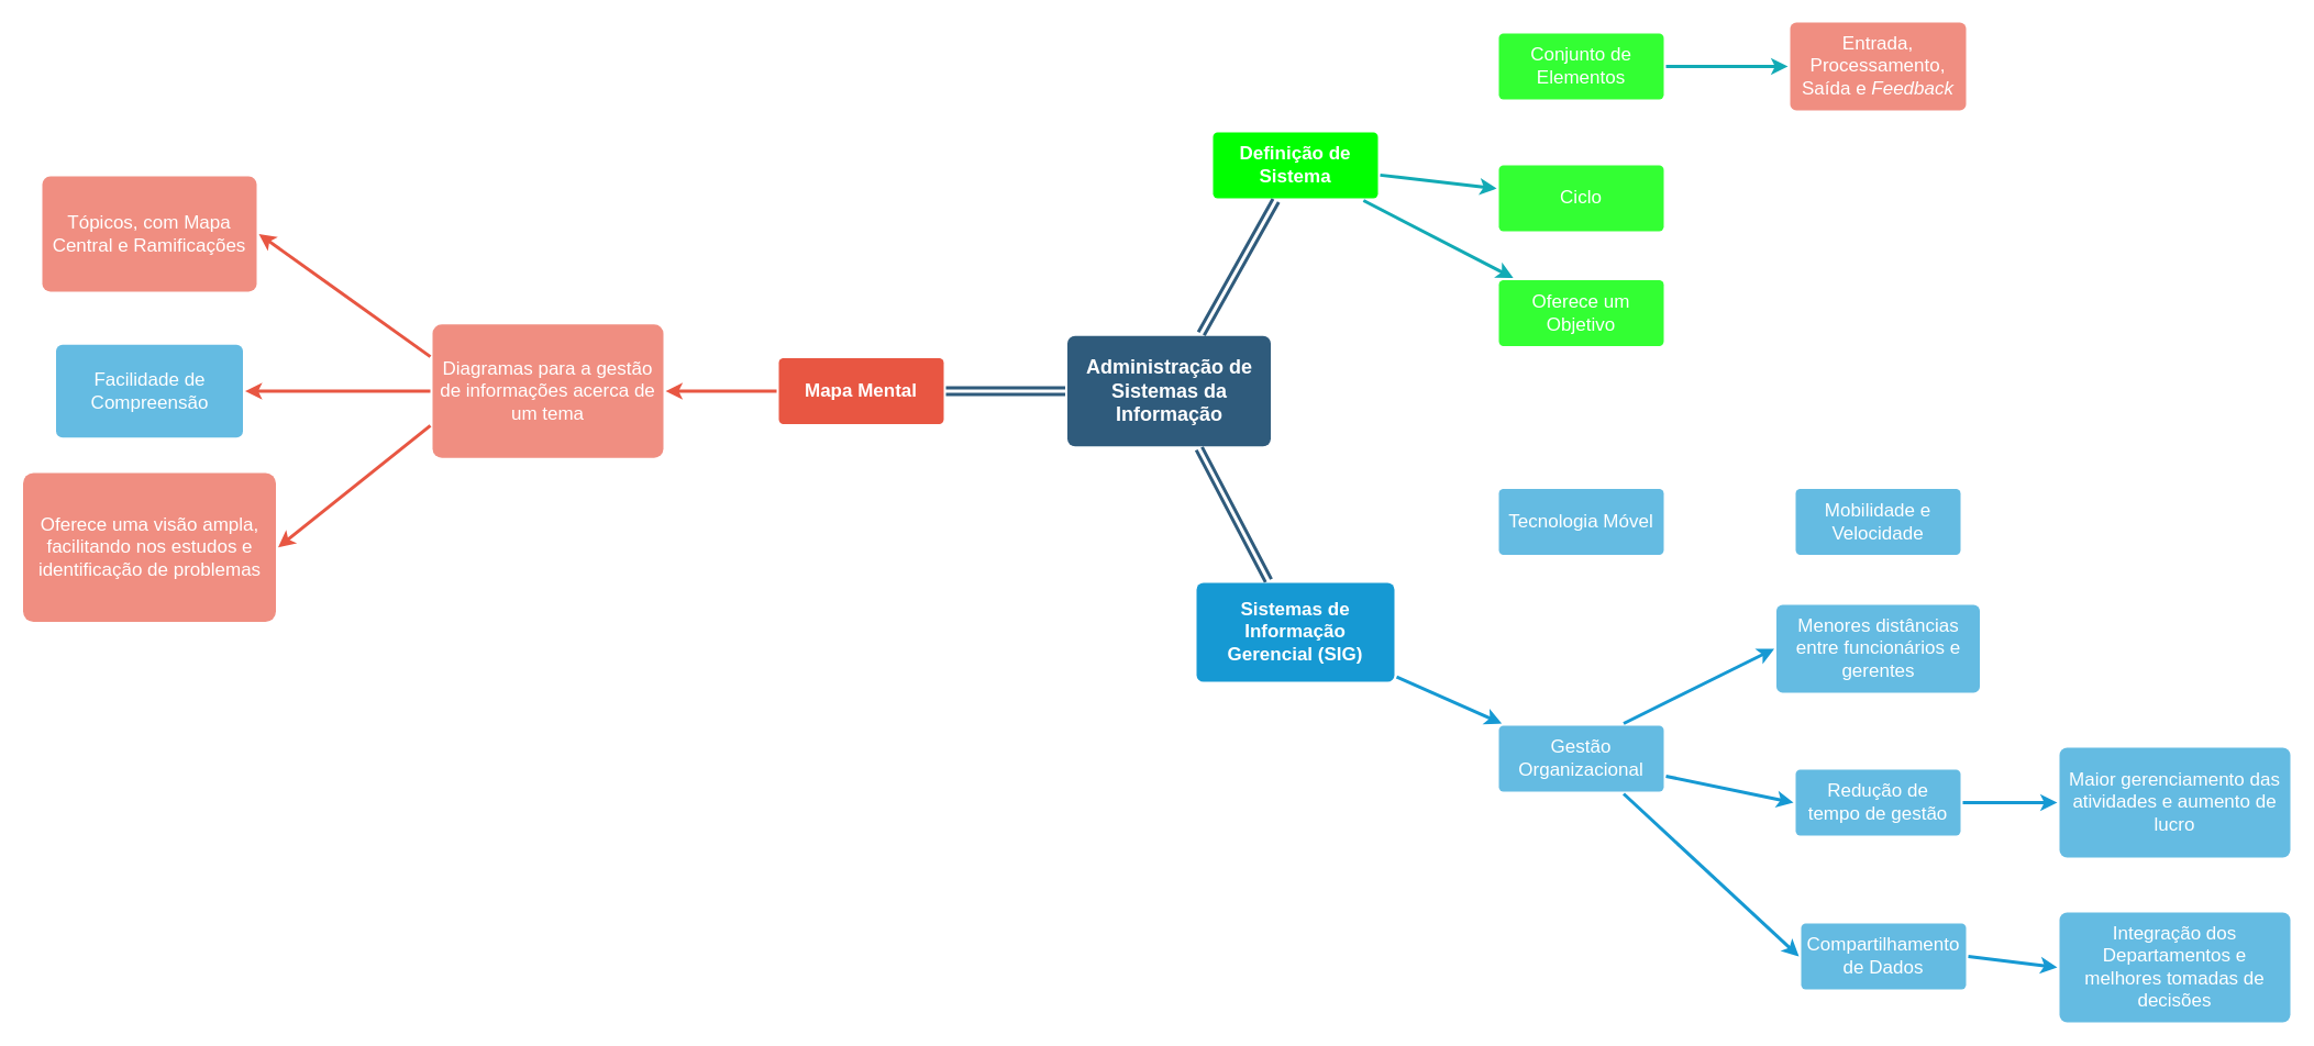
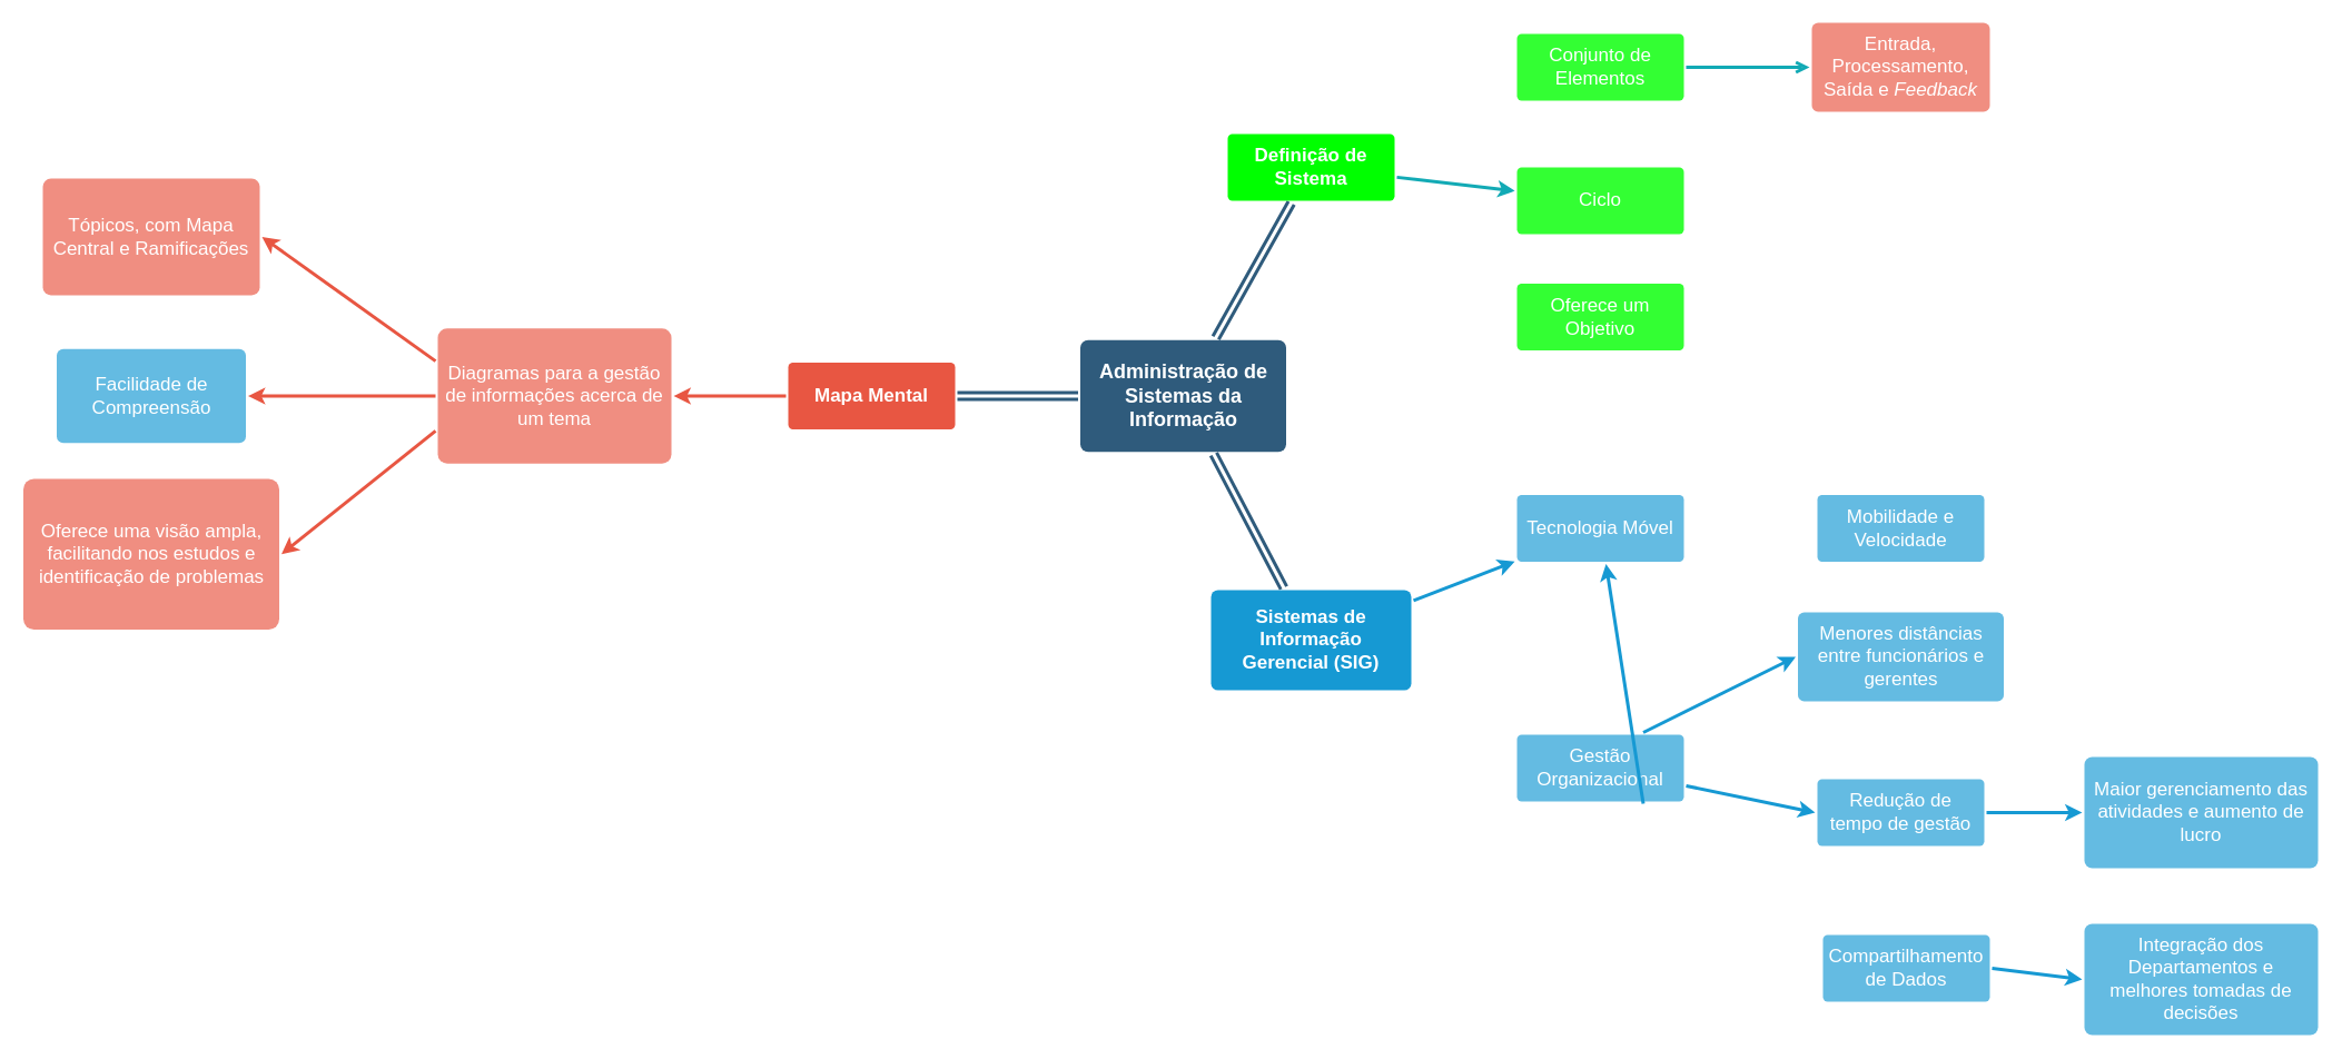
  <mxCell id="0" />
  <mxCell id="1" parent="0" />
  <mxCell id="2" value="" style="edgeStyle=none;rounded=0;jumpStyle=none;html=1;shadow=0;labelBackgroundColor=none;startArrow=none;startFill=0;endArrow=classic;endFill=1;jettySize=auto;orthogonalLoop=1;strokeColor=#2F5B7C;strokeWidth=3;fontFamily=Helvetica;fontSize=16;fontColor=#23445D;spacing=5;shape=link;" parent="1" source="5" target="15" edge="1"><mxGeometry relative="1" as="geometry" /></mxCell>
  <mxCell id="3" value="" style="edgeStyle=none;rounded=0;jumpStyle=none;html=1;shadow=0;labelBackgroundColor=none;startArrow=none;startFill=0;endArrow=classic;endFill=1;jettySize=auto;orthogonalLoop=1;strokeColor=#2F5B7C;strokeWidth=3;fontFamily=Helvetica;fontSize=16;fontColor=#23445D;spacing=5;shape=link;" parent="1" source="5" target="11" edge="1"><mxGeometry relative="1" as="geometry" /></mxCell>
  <mxCell id="4" value="" style="edgeStyle=none;rounded=0;jumpStyle=none;html=1;shadow=0;labelBackgroundColor=none;startArrow=none;startFill=0;endArrow=classic;endFill=1;jettySize=auto;orthogonalLoop=1;strokeColor=#2F5B7C;strokeWidth=3;fontFamily=Helvetica;fontSize=16;fontColor=#23445D;spacing=5;shape=link;" parent="1" source="5" target="7" edge="1"><mxGeometry relative="1" as="geometry" /></mxCell>
  <mxCell id="5" value="Administração de Sistemas da Informação" style="rounded=1;whiteSpace=wrap;html=1;shadow=0;labelBackgroundColor=none;strokeColor=none;strokeWidth=3;fillColor=#2F5B7C;fontFamily=Helvetica;fontSize=18;fontColor=#FFFFFF;align=center;fontStyle=1;spacing=5;arcSize=7;perimeterSpacing=2;" parent="1" vertex="1"><mxGeometry x="970.5" y="305.25" width="185" height="100.5" as="geometry" /></mxCell>
  <mxCell id="6" value="" style="edgeStyle=none;rounded=1;jumpStyle=none;html=1;shadow=0;labelBackgroundColor=none;startArrow=none;startFill=0;jettySize=auto;orthogonalLoop=1;strokeColor=#E85642;strokeWidth=3;fontFamily=Helvetica;fontSize=14;fontColor=#FFFFFF;spacing=5;fontStyle=1;fillColor=#b0e3e6;" parent="1" source="7" target="9" edge="1"><mxGeometry relative="1" as="geometry" /></mxCell>
  <mxCell id="7" value="Mapa Mental" style="rounded=1;whiteSpace=wrap;html=1;shadow=0;labelBackgroundColor=none;strokeColor=none;strokeWidth=3;fillColor=#e85642;fontFamily=Helvetica;fontSize=17;fontColor=#FFFFFF;align=center;spacing=5;fontStyle=1;arcSize=7;perimeterSpacing=2;" parent="1" vertex="1"><mxGeometry x="708" y="325.5" width="150" height="60" as="geometry" /></mxCell>
  <mxCell id="8" value="Tópicos, com Mapa Central e Ramificações" style="rounded=1;whiteSpace=wrap;html=1;shadow=0;labelBackgroundColor=none;strokeColor=none;strokeWidth=3;fillColor=#f08e81;fontFamily=Helvetica;fontSize=17;fontColor=#FFFFFF;align=center;spacing=5;fontStyle=0;arcSize=7;perimeterSpacing=2;direction=south;" parent="1" vertex="1"><mxGeometry x="38" y="160" width="195" height="105" as="geometry" /></mxCell>
  <mxCell id="9" value="Diagramas para a gestão de informações acerca de um tema" style="rounded=1;whiteSpace=wrap;html=1;shadow=0;labelBackgroundColor=none;strokeColor=none;strokeWidth=3;fillColor=#f08e81;fontFamily=Helvetica;fontSize=17;fontColor=#FFFFFF;align=center;spacing=5;fontStyle=0;arcSize=7;perimeterSpacing=2;" parent="1" vertex="1"><mxGeometry x="393" y="294.75" width="210" height="121.5" as="geometry" /></mxCell>
- <mxCell id="10" value="" style="edgeStyle=none;rounded=0;jumpStyle=none;html=1;shadow=0;labelBackgroundColor=none;startArrow=none;startFill=0;endArrow=classic;endFill=1;jettySize=auto;orthogonalLoop=1;strokeColor=#1699D3;strokeWidth=3;fontFamily=Helvetica;fontSize=14;fontColor=#FFFFFF;spacing=5;" parent="1" source="11" target="13" edge="1"><mxGeometry relative="1" as="geometry" /></mxCell>
+ <mxCell id="10" value="" style="edgeStyle=none;rounded=0;jumpStyle=none;html=1;shadow=0;labelBackgroundColor=none;startArrow=none;startFill=0;endArrow=classic;endFill=1;jettySize=auto;orthogonalLoop=1;strokeColor=#1699D3;strokeWidth=3;fontFamily=Helvetica;fontSize=14;fontColor=#FFFFFF;spacing=5;" parent="1" source="11" target="12" edge="1"><mxGeometry relative="1" as="geometry" /></mxCell>
  <mxCell id="11" value="Sistemas de Informação Gerencial (SIG)" style="rounded=1;whiteSpace=wrap;html=1;shadow=0;labelBackgroundColor=none;strokeColor=none;strokeWidth=3;fillColor=#1699d3;fontFamily=Helvetica;fontSize=17;fontColor=#FFFFFF;align=center;spacing=5;fontStyle=1;arcSize=7;perimeterSpacing=2;" parent="1" vertex="1"><mxGeometry x="1088" y="530" width="180" height="90" as="geometry" /></mxCell>
  <mxCell id="12" value="Tecnologia Móvel" style="rounded=1;whiteSpace=wrap;html=1;shadow=0;labelBackgroundColor=none;strokeColor=none;strokeWidth=3;fillColor=#64bbe2;fontFamily=Helvetica;fontSize=17;fontColor=#FFFFFF;align=center;spacing=5;arcSize=7;perimeterSpacing=2;" parent="1" vertex="1"><mxGeometry x="1363" y="444.5" width="150" height="60" as="geometry" /></mxCell>
  <mxCell id="13" value="Gestão Organizacional" style="rounded=1;whiteSpace=wrap;html=1;shadow=0;labelBackgroundColor=none;strokeColor=none;strokeWidth=3;fillColor=#64bbe2;fontFamily=Helvetica;fontSize=17;fontColor=#FFFFFF;align=center;spacing=5;arcSize=7;perimeterSpacing=2;" parent="1" vertex="1"><mxGeometry x="1363" y="660" width="150" height="60" as="geometry" /></mxCell>
  <mxCell id="14" value="Menores distâncias entre funcionários e gerentes" style="rounded=1;whiteSpace=wrap;html=1;shadow=0;labelBackgroundColor=none;strokeColor=none;strokeWidth=3;fillColor=#64bbe2;fontFamily=Helvetica;fontSize=17;fontColor=#FFFFFF;align=center;spacing=5;arcSize=7;perimeterSpacing=2;" parent="1" vertex="1"><mxGeometry x="1615.5" y="550" width="185" height="80" as="geometry" /></mxCell>
  <mxCell id="15" value="Definição de Sistema" style="rounded=1;whiteSpace=wrap;html=1;shadow=0;labelBackgroundColor=none;strokeColor=none;strokeWidth=3;fillColor=#00FF00;fontFamily=Helvetica;fontSize=17;fontColor=#FFFFFF;align=center;spacing=5;fontStyle=1;arcSize=7;perimeterSpacing=2;" parent="1" vertex="1"><mxGeometry x="1103" y="120" width="150" height="60" as="geometry" /></mxCell>
  <mxCell id="16" value="Oferece um Objetivo" style="rounded=1;whiteSpace=wrap;html=1;shadow=0;labelBackgroundColor=none;strokeColor=none;strokeWidth=3;fillColor=#33FF33;fontFamily=Helvetica;fontSize=17;fontColor=#FFFFFF;align=center;spacing=5;fontStyle=0;arcSize=7;perimeterSpacing=2;" parent="1" vertex="1"><mxGeometry x="1363" y="254.5" width="150" height="60" as="geometry" /></mxCell>
- <mxCell id="17" value="" style="edgeStyle=none;rounded=1;jumpStyle=none;html=1;shadow=0;labelBackgroundColor=none;startArrow=none;startFill=0;jettySize=auto;orthogonalLoop=1;strokeColor=#12AAB5;strokeWidth=3;fontFamily=Helvetica;fontSize=14;fontColor=#FFFFFF;spacing=5;fontStyle=1;fillColor=#b0e3e6;" parent="1" source="15" target="16" edge="1"><mxGeometry relative="1" as="geometry" /></mxCell>
  <mxCell id="18" value="Ciclo" style="rounded=1;whiteSpace=wrap;html=1;shadow=0;labelBackgroundColor=none;strokeColor=none;strokeWidth=3;fillColor=#33FF33;fontFamily=Helvetica;fontSize=17;fontColor=#FFFFFF;align=center;spacing=5;fontStyle=0;arcSize=7;perimeterSpacing=2;" parent="1" vertex="1"><mxGeometry x="1363" y="150" width="150" height="60" as="geometry" /></mxCell>
  <mxCell id="19" value="" style="edgeStyle=none;rounded=1;jumpStyle=none;html=1;shadow=0;labelBackgroundColor=none;startArrow=none;startFill=0;jettySize=auto;orthogonalLoop=1;strokeColor=#12AAB5;strokeWidth=3;fontFamily=Helvetica;fontSize=14;fontColor=#FFFFFF;spacing=5;fontStyle=1;fillColor=#b0e3e6;" parent="1" source="15" target="18" edge="1"><mxGeometry relative="1" as="geometry" /></mxCell>
  <mxCell id="20" value="Entrada, Processamento, Saída e &lt;i style=&quot;font-size: 17px;&quot;&gt;Feedback&lt;/i&gt;" style="rounded=1;whiteSpace=wrap;html=1;shadow=0;labelBackgroundColor=none;strokeColor=none;strokeWidth=3;fillColor=#f08e81;fontFamily=Helvetica;fontSize=17;fontColor=#FFFFFF;align=center;spacing=5;fontStyle=0;arcSize=7;perimeterSpacing=2;" parent="1" vertex="1"><mxGeometry x="1628" y="20" width="160" height="80" as="geometry" /></mxCell>
  <mxCell id="21" value="Conjunto de Elementos" style="rounded=1;whiteSpace=wrap;html=1;shadow=0;labelBackgroundColor=none;strokeColor=none;strokeWidth=3;fillColor=#33FF33;fontFamily=Helvetica;fontSize=17;fontColor=#FFFFFF;align=center;spacing=5;fontStyle=0;arcSize=7;perimeterSpacing=2;" parent="1" vertex="1"><mxGeometry x="1363" y="30" width="150" height="60" as="geometry" /></mxCell>
  <mxCell id="22" value="Mobilidade e Velocidade" style="rounded=1;whiteSpace=wrap;html=1;shadow=0;labelBackgroundColor=none;strokeColor=none;strokeWidth=3;fillColor=#64bbe2;fontFamily=Helvetica;fontSize=17;fontColor=#FFFFFF;align=center;spacing=5;arcSize=7;perimeterSpacing=2;" vertex="1" parent="1"><mxGeometry x="1633" y="444.5" width="150" height="60" as="geometry" /></mxCell>
- <mxCell id="23" value="" style="edgeStyle=none;rounded=1;jumpStyle=none;html=1;shadow=0;labelBackgroundColor=none;startArrow=none;startFill=0;jettySize=auto;orthogonalLoop=1;strokeColor=#12AAB5;strokeWidth=3;fontFamily=Helvetica;fontSize=14;fontColor=#FFFFFF;spacing=5;fontStyle=1;fillColor=#b0e3e6;entryX=0;entryY=0.5;entryDx=0;entryDy=0;exitX=1;exitY=0.5;exitDx=0;exitDy=0;" edge="1" parent="1" source="21" target="20"><mxGeometry relative="1" as="geometry"><mxPoint x="1265" y="133.346" as="sourcePoint" /><mxPoint x="1371" y="96.654" as="targetPoint" /></mxGeometry></mxCell>
+ <mxCell id="23" value="" style="edgeStyle=none;rounded=1;jumpStyle=none;html=1;shadow=0;labelBackgroundColor=none;startArrow=none;startFill=0;jettySize=auto;orthogonalLoop=1;strokeColor=#12AAB5;strokeWidth=3;fontFamily=Helvetica;fontSize=14;fontColor=#FFFFFF;spacing=5;fontStyle=1;fillColor=#b0e3e6;entryX=0;entryY=0.5;entryDx=0;entryDy=0;exitX=1;exitY=0.5;exitDx=0;exitDy=0;endArrow=open;" edge="1" parent="1" source="21" target="20"><mxGeometry relative="1" as="geometry"><mxPoint x="1265" y="133.346" as="sourcePoint" /><mxPoint x="1371" y="96.654" as="targetPoint" /></mxGeometry></mxCell>
  <mxCell id="24" value="" style="edgeStyle=none;rounded=0;jumpStyle=none;html=1;shadow=0;labelBackgroundColor=none;startArrow=none;startFill=0;endArrow=classic;endFill=1;jettySize=auto;orthogonalLoop=1;strokeColor=#1699D3;strokeWidth=3;fontFamily=Helvetica;fontSize=14;fontColor=#FFFFFF;spacing=5;entryX=0;entryY=0.5;entryDx=0;entryDy=0;exitX=0.75;exitY=0;exitDx=0;exitDy=0;" edge="1" parent="1" source="13" target="14"><mxGeometry relative="1" as="geometry"><mxPoint x="1525" y="424.5" as="sourcePoint" /><mxPoint x="1641" y="370" as="targetPoint" /></mxGeometry></mxCell>
  <mxCell id="25" value="Maior gerenciamento das atividades e aumento de lucro" style="rounded=1;whiteSpace=wrap;html=1;shadow=0;labelBackgroundColor=none;strokeColor=none;strokeWidth=3;fillColor=#64bbe2;fontFamily=Helvetica;fontSize=17;fontColor=#FFFFFF;align=center;spacing=5;arcSize=7;perimeterSpacing=2;" vertex="1" parent="1"><mxGeometry x="1873" y="680" width="210" height="100" as="geometry" /></mxCell>
  <mxCell id="26" value="Redução de tempo de gestão" style="rounded=1;whiteSpace=wrap;html=1;shadow=0;labelBackgroundColor=none;strokeColor=none;strokeWidth=3;fillColor=#64bbe2;fontFamily=Helvetica;fontSize=17;fontColor=#FFFFFF;align=center;spacing=5;arcSize=7;perimeterSpacing=2;" vertex="1" parent="1"><mxGeometry x="1633" y="700" width="150" height="60" as="geometry" /></mxCell>
  <mxCell id="27" value="Compartilhamento de Dados" style="rounded=1;whiteSpace=wrap;html=1;shadow=0;labelBackgroundColor=none;strokeColor=none;strokeWidth=3;fillColor=#64bbe2;fontFamily=Helvetica;fontSize=17;fontColor=#FFFFFF;align=center;spacing=5;arcSize=7;perimeterSpacing=2;" vertex="1" parent="1"><mxGeometry x="1638" y="840" width="150" height="60" as="geometry" /></mxCell>
  <mxCell id="28" value="" style="edgeStyle=none;rounded=0;jumpStyle=none;html=1;shadow=0;labelBackgroundColor=none;startArrow=none;startFill=0;endArrow=classic;endFill=1;jettySize=auto;orthogonalLoop=1;strokeColor=#1699D3;strokeWidth=3;fontFamily=Helvetica;fontSize=14;fontColor=#FFFFFF;spacing=5;entryX=0;entryY=0.5;entryDx=0;entryDy=0;" edge="1" parent="1" source="13" target="26"><mxGeometry relative="1" as="geometry"><mxPoint x="1525" y="540" as="sourcePoint" /><mxPoint x="1636" y="510" as="targetPoint" /></mxGeometry></mxCell>
- <mxCell id="29" value="" style="edgeStyle=none;rounded=0;jumpStyle=none;html=1;shadow=0;labelBackgroundColor=none;startArrow=none;startFill=0;endArrow=classic;endFill=1;jettySize=auto;orthogonalLoop=1;strokeColor=#1699D3;strokeWidth=3;fontFamily=Helvetica;fontSize=14;fontColor=#FFFFFF;spacing=5;entryX=0;entryY=0.5;entryDx=0;entryDy=0;exitX=0.75;exitY=1;exitDx=0;exitDy=0;" edge="1" parent="1" source="13" target="27"><mxGeometry relative="1" as="geometry"><mxPoint x="1535" y="550" as="sourcePoint" /><mxPoint x="1646" y="520" as="targetPoint" /></mxGeometry></mxCell>
+ <mxCell id="29" value="" style="edgeStyle=none;rounded=0;jumpStyle=none;html=1;shadow=0;labelBackgroundColor=none;startArrow=none;startFill=0;endArrow=classic;endFill=1;jettySize=auto;orthogonalLoop=1;strokeColor=#1699D3;strokeWidth=3;fontFamily=Helvetica;fontSize=14;fontColor=#FFFFFF;spacing=5;exitX=0.75;exitY=1;exitDx=0;exitDy=0;" edge="1" parent="1" source="13" target="12"><mxGeometry relative="1" as="geometry"><mxPoint x="1535" y="550" as="sourcePoint" /><mxPoint x="1646" y="520" as="targetPoint" /></mxGeometry></mxCell>
  <mxCell id="30" value="" style="edgeStyle=none;rounded=0;jumpStyle=none;html=1;shadow=0;labelBackgroundColor=none;startArrow=none;startFill=0;endArrow=classic;endFill=1;jettySize=auto;orthogonalLoop=1;strokeColor=#1699D3;strokeWidth=3;fontFamily=Helvetica;fontSize=14;fontColor=#FFFFFF;spacing=5;entryX=0;entryY=0.5;entryDx=0;entryDy=0;exitX=1;exitY=0.5;exitDx=0;exitDy=0;" edge="1" parent="1" source="26" target="25"><mxGeometry relative="1" as="geometry"><mxPoint x="1525" y="540" as="sourcePoint" /><mxPoint x="1636" y="500" as="targetPoint" /></mxGeometry></mxCell>
  <mxCell id="31" value="Integração dos Departamentos e melhores tomadas de decisões" style="rounded=1;whiteSpace=wrap;html=1;shadow=0;labelBackgroundColor=none;strokeColor=none;strokeWidth=3;fillColor=#64bbe2;fontFamily=Helvetica;fontSize=17;fontColor=#FFFFFF;align=center;spacing=5;arcSize=7;perimeterSpacing=2;" vertex="1" parent="1"><mxGeometry x="1873" y="830" width="210" height="100" as="geometry" /></mxCell>
  <mxCell id="32" value="" style="edgeStyle=none;rounded=0;jumpStyle=none;html=1;shadow=0;labelBackgroundColor=none;startArrow=none;startFill=0;endArrow=classic;endFill=1;jettySize=auto;orthogonalLoop=1;strokeColor=#1699D3;strokeWidth=3;fontFamily=Helvetica;fontSize=14;fontColor=#FFFFFF;spacing=5;exitX=1;exitY=0.5;exitDx=0;exitDy=0;entryX=0;entryY=0.5;entryDx=0;entryDy=0;" edge="1" parent="1" source="27" target="31"><mxGeometry relative="1" as="geometry"><mxPoint x="1807.5" y="620" as="sourcePoint" /><mxPoint x="1823" y="780" as="targetPoint" /></mxGeometry></mxCell>
  <mxCell id="33" value="Facilidade de Compreensão" style="rounded=1;whiteSpace=wrap;html=1;shadow=0;labelBackgroundColor=none;strokeColor=none;strokeWidth=3;fillColor=#64bbe2;fontFamily=Helvetica;fontSize=17;fontColor=#FFFFFF;align=center;spacing=5;fontStyle=0;arcSize=7;perimeterSpacing=2;" vertex="1" parent="1"><mxGeometry x="50.5" y="313.25" width="170" height="84.5" as="geometry" /></mxCell>
  <mxCell id="34" value="Oferece uma visão ampla, facilitando nos estudos e identificação de problemas" style="rounded=1;whiteSpace=wrap;html=1;shadow=0;labelBackgroundColor=none;strokeColor=none;strokeWidth=3;fillColor=#f08e81;fontFamily=Helvetica;fontSize=17;fontColor=#FFFFFF;align=center;spacing=5;fontStyle=0;arcSize=7;perimeterSpacing=2;" vertex="1" parent="1"><mxGeometry x="20.5" y="430" width="230" height="135.5" as="geometry" /></mxCell>
  <mxCell id="35" value="" style="edgeStyle=none;rounded=1;jumpStyle=none;html=1;shadow=0;labelBackgroundColor=none;startArrow=none;startFill=0;jettySize=auto;orthogonalLoop=1;strokeColor=#E85642;strokeWidth=3;fontFamily=Helvetica;fontSize=14;fontColor=#FFFFFF;spacing=5;fontStyle=1;fillColor=#b0e3e6;exitX=0;exitY=0.25;exitDx=0;exitDy=0;entryX=0.5;entryY=0;entryDx=0;entryDy=0;" edge="1" parent="1" source="9" target="8"><mxGeometry relative="1" as="geometry"><mxPoint x="313" y="170" as="sourcePoint" /><mxPoint x="212" y="169.38" as="targetPoint" /></mxGeometry></mxCell>
  <mxCell id="36" value="" style="edgeStyle=none;rounded=1;jumpStyle=none;html=1;shadow=0;labelBackgroundColor=none;startArrow=none;startFill=0;jettySize=auto;orthogonalLoop=1;strokeColor=#E85642;strokeWidth=3;fontFamily=Helvetica;fontSize=14;fontColor=#FFFFFF;spacing=5;fontStyle=1;fillColor=#b0e3e6;exitX=0;exitY=0.5;exitDx=0;exitDy=0;entryX=1;entryY=0.5;entryDx=0;entryDy=0;" edge="1" parent="1" source="9" target="33"><mxGeometry relative="1" as="geometry"><mxPoint x="303" y="400" as="sourcePoint" /><mxPoint x="263" y="380" as="targetPoint" /></mxGeometry></mxCell>
  <mxCell id="37" value="" style="edgeStyle=none;rounded=1;jumpStyle=none;html=1;shadow=0;labelBackgroundColor=none;startArrow=none;startFill=0;jettySize=auto;orthogonalLoop=1;strokeColor=#E85642;strokeWidth=3;fontFamily=Helvetica;fontSize=14;fontColor=#FFFFFF;spacing=5;fontStyle=1;fillColor=#b0e3e6;exitX=0;exitY=0.75;exitDx=0;exitDy=0;entryX=1;entryY=0.5;entryDx=0;entryDy=0;" edge="1" parent="1" source="9" target="34"><mxGeometry relative="1" as="geometry"><mxPoint x="283" y="480" as="sourcePoint" /><mxPoint x="273" y="479" as="targetPoint" /></mxGeometry></mxCell>
